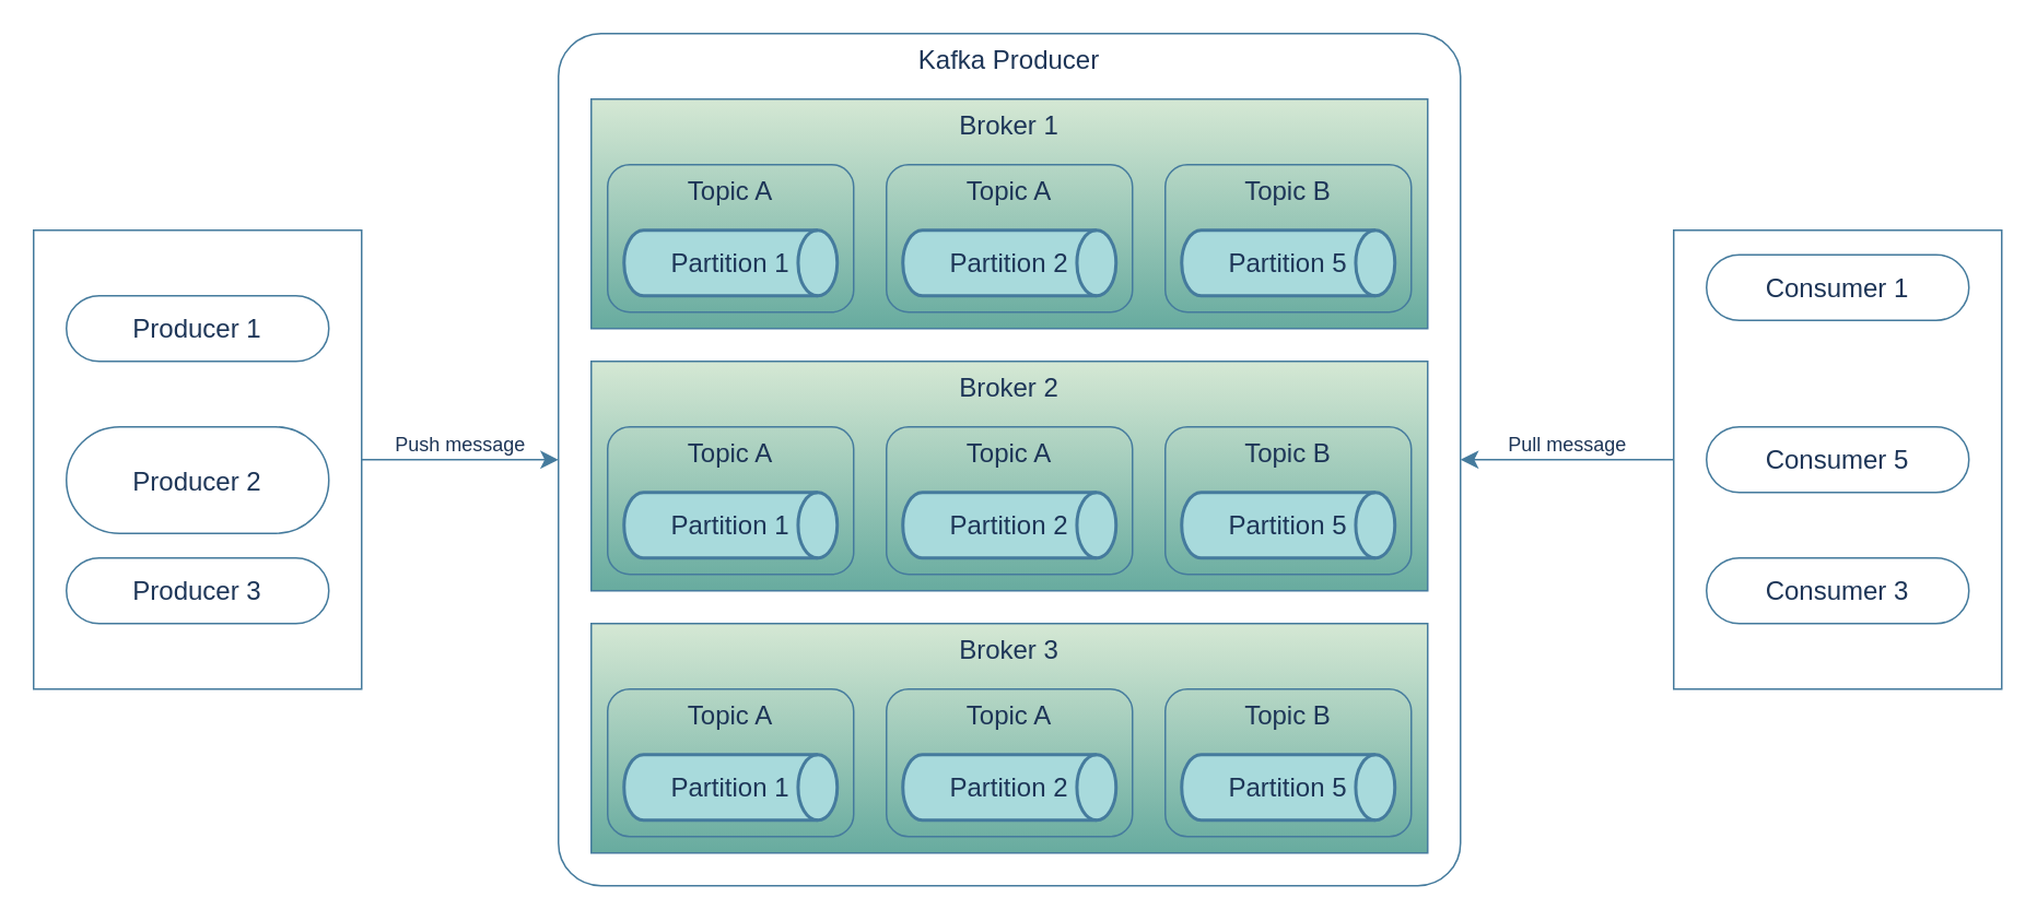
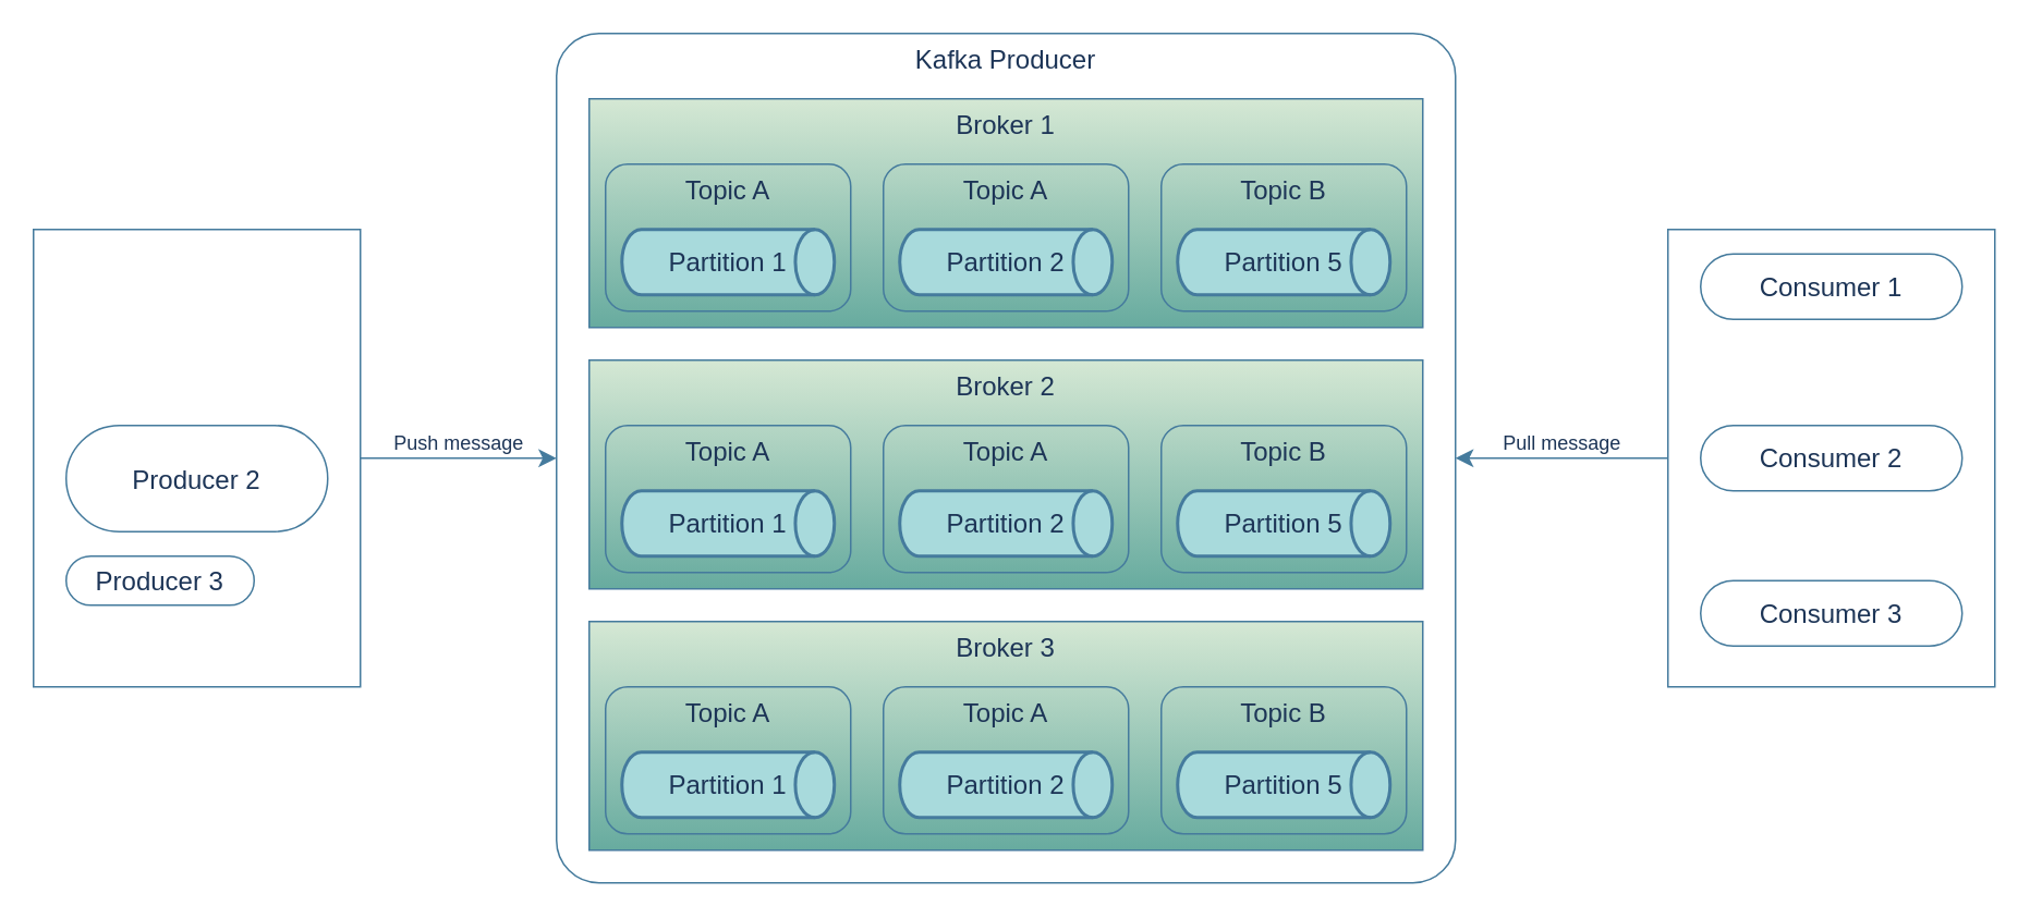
  <mxCell id="0" />
  <mxCell id="1" parent="0" />
  <mxCell id="2" value="Push message" style="edgeStyle=none;curved=1;rounded=0;orthogonalLoop=1;jettySize=auto;html=1;exitX=1;exitY=0.5;exitDx=0;exitDy=0;entryX=0;entryY=0.5;entryDx=0;entryDy=0;strokeColor=#457B9D;fontSize=12;fontColor=#1D3557;startSize=8;endSize=8;fillColor=#A8DADC;verticalAlign=bottom;" edge="1" parent="1" source="3" target="4"><mxGeometry relative="1" as="geometry" /></mxCell>
  <mxCell id="3" value="" style="rounded=0;whiteSpace=wrap;html=1;strokeColor=#457B9D;fontSize=16;fontColor=#1D3557;fillColor=none;" vertex="1" parent="1"><mxGeometry x="20" y="140" width="200" height="280" as="geometry" /></mxCell>
  <mxCell id="4" value="Kafka Producer" style="rounded=1;whiteSpace=wrap;html=1;strokeColor=#457B9D;fontSize=16;fontColor=#1D3557;fillColor=none;arcSize=5;verticalAlign=top;" vertex="1" parent="1"><mxGeometry x="340" width="550" height="520" as="geometry" y="20" /></mxCell>
  <mxCell id="5" value="Broker 1" style="rounded=0;whiteSpace=wrap;html=1;strokeColor=#457B9D;fontSize=16;fontColor=#1D3557;fillColor=#D5E8D4;verticalAlign=top;fillStyle=dots;gradientColor=#67AB9F;gradientDirection=south;" vertex="1" parent="1"><mxGeometry x="360" y="60" width="510" height="140" as="geometry" /></mxCell>
  <mxCell id="6" value="Topic A" style="rounded=1;whiteSpace=wrap;html=1;strokeColor=#457B9D;fontSize=16;fontColor=#1D3557;fillColor=none;horizontal=1;labelPosition=center;verticalLabelPosition=middle;align=center;verticalAlign=top;fillStyle=hatch;" vertex="1" parent="1"><mxGeometry x="370" y="100" width="150" height="90" as="geometry" /></mxCell>
  <mxCell id="7" value="Topic A" style="rounded=1;whiteSpace=wrap;html=1;strokeColor=#457B9D;fontSize=16;fontColor=#1D3557;fillColor=none;horizontal=1;labelPosition=center;verticalLabelPosition=middle;align=center;verticalAlign=top;fillStyle=hatch;" vertex="1" parent="1"><mxGeometry x="540" y="100" width="150" height="90" as="geometry" /></mxCell>
  <mxCell id="8" value="Topic B" style="rounded=1;whiteSpace=wrap;html=1;strokeColor=#457B9D;fontSize=16;fontColor=#1D3557;fillColor=none;horizontal=1;labelPosition=center;verticalLabelPosition=middle;align=center;verticalAlign=top;fillStyle=hatch;" vertex="1" parent="1"><mxGeometry x="710" y="100" width="150" height="90" as="geometry" /></mxCell>
  <mxCell id="9" value="Partition 2" style="strokeWidth=2;html=1;shape=mxgraph.flowchart.direct_data;whiteSpace=wrap;strokeColor=#457B9D;fontSize=16;fontColor=#1D3557;fillColor=#A8DADC;" vertex="1" parent="1"><mxGeometry x="550" y="140" width="130" height="40" as="geometry" /></mxCell>
  <mxCell id="10" value="Partition 5" style="strokeWidth=2;html=1;shape=mxgraph.flowchart.direct_data;whiteSpace=wrap;strokeColor=#457B9D;fontSize=16;fontColor=#1D3557;fillColor=#A8DADC;" vertex="1" parent="1"><mxGeometry x="720" y="140" width="130" height="40" as="geometry" /></mxCell>
  <mxCell id="11" value="Partition 1" style="strokeWidth=2;html=1;shape=mxgraph.flowchart.direct_data;whiteSpace=wrap;strokeColor=#457B9D;fontSize=16;fontColor=#1D3557;fillColor=#A8DADC;" vertex="1" parent="1"><mxGeometry y="140" width="130" height="40" as="geometry" x="380" /></mxCell>
  <mxCell id="12" value="Broker 2" style="rounded=0;whiteSpace=wrap;html=1;strokeColor=#457B9D;fontSize=16;fontColor=#1D3557;fillColor=#D5E8D4;verticalAlign=top;fillStyle=dots;gradientColor=#67AB9F;gradientDirection=south;" vertex="1" parent="1"><mxGeometry x="360" y="220" width="510" height="140" as="geometry" /></mxCell>
  <mxCell id="13" value="Topic A" style="rounded=1;whiteSpace=wrap;html=1;strokeColor=#457B9D;fontSize=16;fontColor=#1D3557;fillColor=none;horizontal=1;labelPosition=center;verticalLabelPosition=middle;align=center;verticalAlign=top;fillStyle=hatch;" vertex="1" parent="1"><mxGeometry x="370" y="260" width="150" height="90" as="geometry" /></mxCell>
  <mxCell id="14" value="Topic A" style="rounded=1;whiteSpace=wrap;html=1;strokeColor=#457B9D;fontSize=16;fontColor=#1D3557;fillColor=none;horizontal=1;labelPosition=center;verticalLabelPosition=middle;align=center;verticalAlign=top;fillStyle=hatch;" vertex="1" parent="1"><mxGeometry x="540" y="260" width="150" height="90" as="geometry" /></mxCell>
  <mxCell id="15" value="Topic B" style="rounded=1;whiteSpace=wrap;html=1;strokeColor=#457B9D;fontSize=16;fontColor=#1D3557;fillColor=none;horizontal=1;labelPosition=center;verticalLabelPosition=middle;align=center;verticalAlign=top;fillStyle=hatch;" vertex="1" parent="1"><mxGeometry x="710" y="260" width="150" height="90" as="geometry" /></mxCell>
  <mxCell id="16" value="Partition 2" style="strokeWidth=2;html=1;shape=mxgraph.flowchart.direct_data;whiteSpace=wrap;strokeColor=#457B9D;fontSize=16;fontColor=#1D3557;fillColor=#A8DADC;" vertex="1" parent="1"><mxGeometry x="550" y="300" width="130" height="40" as="geometry" /></mxCell>
  <mxCell id="17" value="Partition 5" style="strokeWidth=2;html=1;shape=mxgraph.flowchart.direct_data;whiteSpace=wrap;strokeColor=#457B9D;fontSize=16;fontColor=#1D3557;fillColor=#A8DADC;" vertex="1" parent="1"><mxGeometry x="720" y="300" width="130" height="40" as="geometry" /></mxCell>
  <mxCell id="18" value="Partition 1" style="strokeWidth=2;html=1;shape=mxgraph.flowchart.direct_data;whiteSpace=wrap;strokeColor=#457B9D;fontSize=16;fontColor=#1D3557;fillColor=#A8DADC;" vertex="1" parent="1"><mxGeometry y="300" width="130" height="40" as="geometry" x="380" /></mxCell>
  <mxCell id="19" value="Broker 3" style="rounded=0;whiteSpace=wrap;html=1;strokeColor=#457B9D;fontSize=16;fontColor=#1D3557;fillColor=#D5E8D4;verticalAlign=top;fillStyle=dots;gradientColor=#67AB9F;gradientDirection=south;" vertex="1" parent="1"><mxGeometry x="360" y="380" width="510" height="140" as="geometry" /></mxCell>
  <mxCell id="20" value="Topic A" style="rounded=1;whiteSpace=wrap;html=1;strokeColor=#457B9D;fontSize=16;fontColor=#1D3557;fillColor=none;horizontal=1;labelPosition=center;verticalLabelPosition=middle;align=center;verticalAlign=top;fillStyle=hatch;" vertex="1" parent="1"><mxGeometry x="370" y="420" width="150" height="90" as="geometry" /></mxCell>
  <mxCell id="21" value="Topic A" style="rounded=1;whiteSpace=wrap;html=1;strokeColor=#457B9D;fontSize=16;fontColor=#1D3557;fillColor=none;horizontal=1;labelPosition=center;verticalLabelPosition=middle;align=center;verticalAlign=top;fillStyle=hatch;" vertex="1" parent="1"><mxGeometry x="540" y="420" width="150" height="90" as="geometry" /></mxCell>
  <mxCell id="22" value="Topic B" style="rounded=1;whiteSpace=wrap;html=1;strokeColor=#457B9D;fontSize=16;fontColor=#1D3557;fillColor=none;horizontal=1;labelPosition=center;verticalLabelPosition=middle;align=center;verticalAlign=top;fillStyle=hatch;" vertex="1" parent="1"><mxGeometry x="710" y="420" width="150" height="90" as="geometry" /></mxCell>
  <mxCell id="23" value="Partition 2" style="strokeWidth=2;html=1;shape=mxgraph.flowchart.direct_data;whiteSpace=wrap;strokeColor=#457B9D;fontSize=16;fontColor=#1D3557;fillColor=#A8DADC;" vertex="1" parent="1"><mxGeometry x="550" y="460" width="130" height="40" as="geometry" /></mxCell>
  <mxCell id="24" value="Partition 5" style="strokeWidth=2;html=1;shape=mxgraph.flowchart.direct_data;whiteSpace=wrap;strokeColor=#457B9D;fontSize=16;fontColor=#1D3557;fillColor=#A8DADC;" vertex="1" parent="1"><mxGeometry x="720" y="460" width="130" height="40" as="geometry" /></mxCell>
  <mxCell id="25" value="Partition 1" style="strokeWidth=2;html=1;shape=mxgraph.flowchart.direct_data;whiteSpace=wrap;strokeColor=#457B9D;fontSize=16;fontColor=#1D3557;fillColor=#A8DADC;" vertex="1" parent="1"><mxGeometry y="460" width="130" height="40" as="geometry" x="380" /></mxCell>
- <mxCell id="26" value="Producer 1" style="rounded=1;whiteSpace=wrap;html=1;strokeColor=#457B9D;fontSize=16;fontColor=#1D3557;fillColor=default;arcSize=50;" vertex="1" parent="1"><mxGeometry x="40" y="180" width="160" height="40" as="geometry" /></mxCell>
  <mxCell id="27" value="Producer 2" style="rounded=1;whiteSpace=wrap;html=1;strokeColor=#457B9D;fontSize=16;fontColor=#1D3557;fillColor=default;arcSize=50;" vertex="1" parent="1"><mxGeometry x="40" y="260" width="160" height="65" as="geometry" /></mxCell>
- <mxCell id="28" value="Producer 3" style="rounded=1;whiteSpace=wrap;html=1;strokeColor=#457B9D;fontSize=16;fontColor=#1D3557;fillColor=default;arcSize=50;" vertex="1" parent="1"><mxGeometry x="40" y="340" width="160" height="40" as="geometry" /></mxCell>
+ <mxCell id="28" value="Producer 3" style="rounded=1;whiteSpace=wrap;html=1;strokeColor=#457B9D;fontSize=16;fontColor=#1D3557;fillColor=default;arcSize=50;" vertex="1" parent="1"><mxGeometry x="40" y="340" width="115" height="30" as="geometry" /></mxCell>
  <mxCell id="29" value="Pull message" style="edgeStyle=none;curved=1;rounded=0;orthogonalLoop=1;jettySize=auto;html=1;entryX=1;entryY=0.5;entryDx=0;entryDy=0;strokeColor=#457B9D;fontSize=12;fontColor=#1D3557;startSize=8;endSize=8;fillColor=#A8DADC;verticalAlign=bottom;" edge="1" parent="1" source="30" target="4"><mxGeometry relative="1" as="geometry" /></mxCell>
  <mxCell id="30" value="" style="rounded=0;whiteSpace=wrap;html=1;strokeColor=#457B9D;fontSize=16;fontColor=#1D3557;fillColor=none;" vertex="1" parent="1"><mxGeometry x="1020" y="140" width="200" height="280" as="geometry" /></mxCell>
  <mxCell id="31" value="Consumer 1" style="rounded=1;whiteSpace=wrap;html=1;strokeColor=#457B9D;fontSize=16;fontColor=#1D3557;fillColor=default;arcSize=50;" vertex="1" parent="1"><mxGeometry x="1040" y="155" width="160" height="40" as="geometry" /></mxCell>
- <mxCell id="32" value="&lt;span style=&quot;color: rgb(29, 53, 87); font-family: Helvetica; font-size: 16px; font-style: normal; font-variant-ligatures: normal; font-variant-caps: normal; font-weight: 400; letter-spacing: normal; orphans: 2; text-align: center; text-indent: 0px; text-transform: none; widows: 2; word-spacing: 0px; -webkit-text-stroke-width: 0px; background-color: rgb(255, 255, 255); text-decoration-thickness: initial; text-decoration-style: initial; text-decoration-color: initial; float: none; display: inline !important;&quot;&gt;Consumer&lt;span&gt;&amp;nbsp;5&lt;/span&gt;&lt;/span&gt;" style="rounded=1;whiteSpace=wrap;html=1;strokeColor=#457B9D;fontSize=16;fontColor=#1D3557;fillColor=default;arcSize=50;" vertex="1" parent="1"><mxGeometry x="1040" y="260" width="160" height="40" as="geometry" /></mxCell>
- <mxCell id="33" value="Consumer 3" style="rounded=1;whiteSpace=wrap;html=1;strokeColor=#457B9D;fontSize=16;fontColor=#1D3557;fillColor=default;arcSize=50;" vertex="1" parent="1"><mxGeometry x="1040" y="340" width="160" height="40" as="geometry" /></mxCell>
+ <mxCell id="32" value="&lt;span style=&quot;color: rgb(29, 53, 87); font-family: Helvetica; font-size: 16px; font-style: normal; font-variant-ligatures: normal; font-variant-caps: normal; font-weight: 400; letter-spacing: normal; orphans: 2; text-align: center; text-indent: 0px; text-transform: none; widows: 2; word-spacing: 0px; -webkit-text-stroke-width: 0px; background-color: rgb(255, 255, 255); text-decoration-thickness: initial; text-decoration-style: initial; text-decoration-color: initial; float: none; display: inline !important;&quot;&gt;Consumer&lt;span&gt;&amp;nbsp;2&lt;/span&gt;&lt;/span&gt;" style="rounded=1;whiteSpace=wrap;html=1;strokeColor=#457B9D;fontSize=16;fontColor=#1D3557;fillColor=default;arcSize=50;" vertex="1" parent="1"><mxGeometry x="1040" y="260" width="160" height="40" as="geometry" /></mxCell>
+ <mxCell id="33" value="Consumer 3" style="rounded=1;whiteSpace=wrap;html=1;strokeColor=#457B9D;fontSize=16;fontColor=#1D3557;fillColor=default;arcSize=50;" vertex="1" parent="1"><mxGeometry x="1040" y="355" width="160" height="40" as="geometry" /></mxCell>
